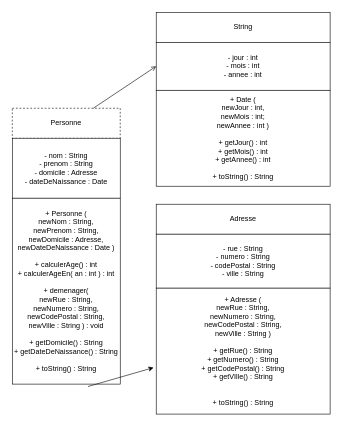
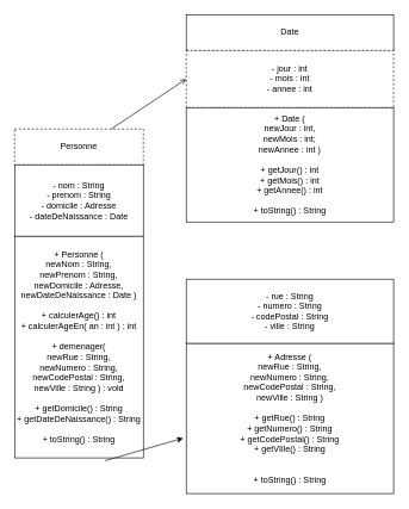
  <mxCell id="0" />
  <mxCell id="1" parent="0" />
  <mxCell id="2" value="Personne" style="rounded=0;whiteSpace=wrap;html=1;dashed=1;" vertex="1" parent="1"><mxGeometry x="20" y="180" width="180" height="50" as="geometry" /></mxCell>
  <mxCell id="3" value="- nom : String&lt;br&gt;- prenom : String&lt;br&gt;- domicile : Adresse&lt;br&gt;- dateDeNaissance : Date" style="rounded=0;whiteSpace=wrap;html=1;" vertex="1" parent="1"><mxGeometry x="20" y="230" width="180" height="100" as="geometry" /></mxCell>
- <mxCell id="4" value="Adresse" style="rounded=0;whiteSpace=wrap;html=1;" vertex="1" parent="1"><mxGeometry x="260" y="340" width="290" height="50" as="geometry" /></mxCell>
  <mxCell id="5" value="- rue : String&lt;br&gt;- numero : String&lt;br&gt;- codePostal : String&lt;br&gt;- ville : String" style="rounded=0;whiteSpace=wrap;html=1;" vertex="1" parent="1"><mxGeometry x="260" y="390" width="290" height="90" as="geometry" /></mxCell>
- <mxCell id="6" value="String" style="rounded=0;whiteSpace=wrap;html=1;" vertex="1" parent="1"><mxGeometry x="260" y="20" width="290" height="50" as="geometry" /></mxCell>
- <mxCell id="7" value="- jour : int&lt;br&gt;- mois : int&lt;br&gt;- annee : int" style="rounded=0;whiteSpace=wrap;html=1;" vertex="1" parent="1"><mxGeometry x="260" y="70" width="290" height="80" as="geometry" /></mxCell>
+ <mxCell id="6" value="Date" style="rounded=0;whiteSpace=wrap;html=1;" vertex="1" parent="1"><mxGeometry x="260" y="20" width="290" height="50" as="geometry" /></mxCell>
+ <mxCell id="7" value="- jour : int&lt;br&gt;- mois : int&lt;br&gt;- annee : int" style="rounded=0;whiteSpace=wrap;html=1;dashed=1;" vertex="1" parent="1"><mxGeometry x="260" y="70" width="290" height="80" as="geometry" /></mxCell>
  <mxCell id="8" value="" style="endArrow=open;html=1;rounded=0;entryX=0;entryY=0.5;entryDx=0;entryDy=0;exitX=0.75;exitY=0;exitDx=0;exitDy=0;" edge="1" parent="1" target="7" source="2"><mxGeometry width="50" height="50" relative="1" as="geometry"><mxPoint x="180" y="280" as="sourcePoint" /><mxPoint x="270" y="275" as="targetPoint" /></mxGeometry></mxCell>
  <mxCell id="9" value="+ Date (&lt;br&gt;newJour : int,&lt;br&gt;newMois : int;&lt;br&gt;newAnnee : int )&lt;br&gt;&lt;br&gt;+ getJour() : int&lt;br&gt;+ getMois() : int&lt;br&gt;+ getAnnee() : int&lt;br&gt;&lt;br&gt;+ toString() : String" style="rounded=0;whiteSpace=wrap;html=1;" vertex="1" parent="1"><mxGeometry x="260" y="150" width="290" height="160" as="geometry" /></mxCell>
  <mxCell id="10" value="+ Adresse (&lt;br&gt;newRue : String,&lt;br&gt;newNumero : String,&lt;br&gt;newCodePostal : String,&lt;br&gt;newVille : String )&lt;br&gt;&lt;br&gt;+ getRue() : String&lt;br&gt;+ getNumero() : String&lt;br&gt;+ getCodePostal() : String&lt;br&gt;+ getVIlle() : String&lt;br&gt;&lt;br&gt;&lt;br&gt;+ toString() : String" style="rounded=0;whiteSpace=wrap;html=1;" vertex="1" parent="1"><mxGeometry x="260" y="480" width="290" height="210" as="geometry" /></mxCell>
  <mxCell id="11" value="+ Personne (&lt;br&gt;newNom : String,&lt;br&gt;newPrenom : String,&lt;br&gt;newDomicile : Adresse,&lt;br&gt;newDateDeNaissance : Date )&lt;br&gt;&lt;br&gt;+ calculerAge() : int&lt;br&gt;+ calculerAgeEn( an : int ) : int&lt;br&gt;&lt;br&gt;+ demenager( &lt;br&gt;newRue : String,&lt;br&gt;newNumero : String,&lt;br&gt;newCodePostal : String,&lt;br&gt;newVille : String ) : void&lt;br&gt;&lt;br&gt;+ getDomicile() : String&lt;br&gt;+ getDateDeNaissance() : String&lt;br&gt;&lt;br&gt;+ toString() : String" style="rounded=0;whiteSpace=wrap;html=1;" vertex="1" parent="1"><mxGeometry x="20" y="330" width="180" height="310" as="geometry" /></mxCell>
  <mxCell id="12" value="" style="endArrow=classic;html=1;rounded=0;entryX=-0.015;entryY=0.631;entryDx=0;entryDy=0;entryPerimeter=0;exitX=0.701;exitY=1.013;exitDx=0;exitDy=0;exitPerimeter=0;" edge="1" parent="1" source="11" target="10"><mxGeometry width="50" height="50" relative="1" as="geometry"><mxPoint x="120" y="570" as="sourcePoint" /><mxPoint x="170" y="520" as="targetPoint" /></mxGeometry></mxCell>
